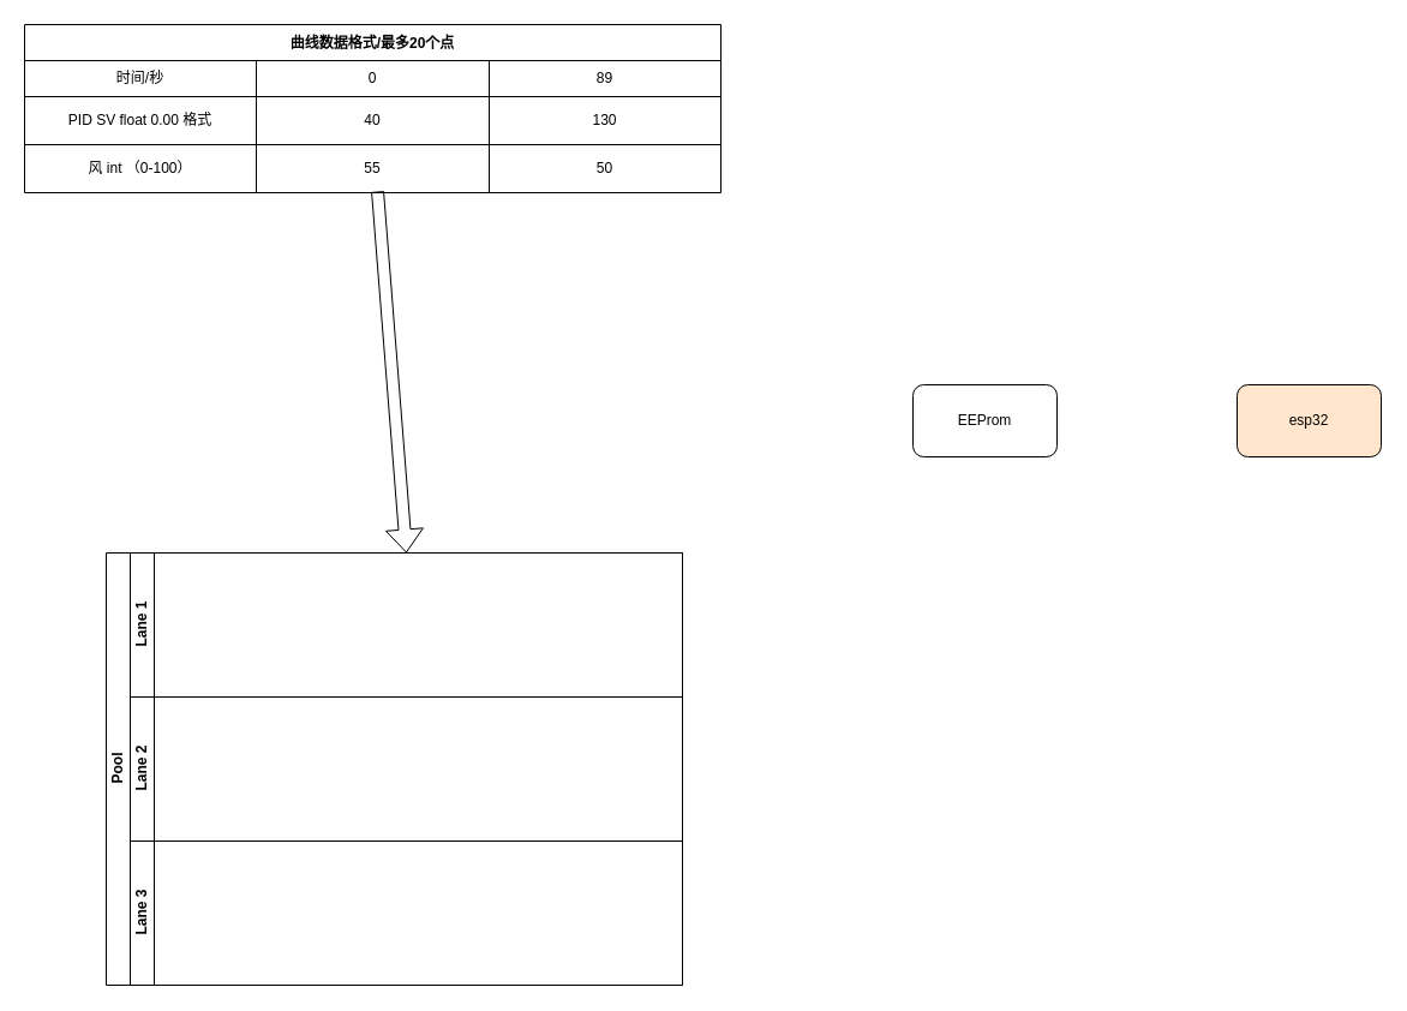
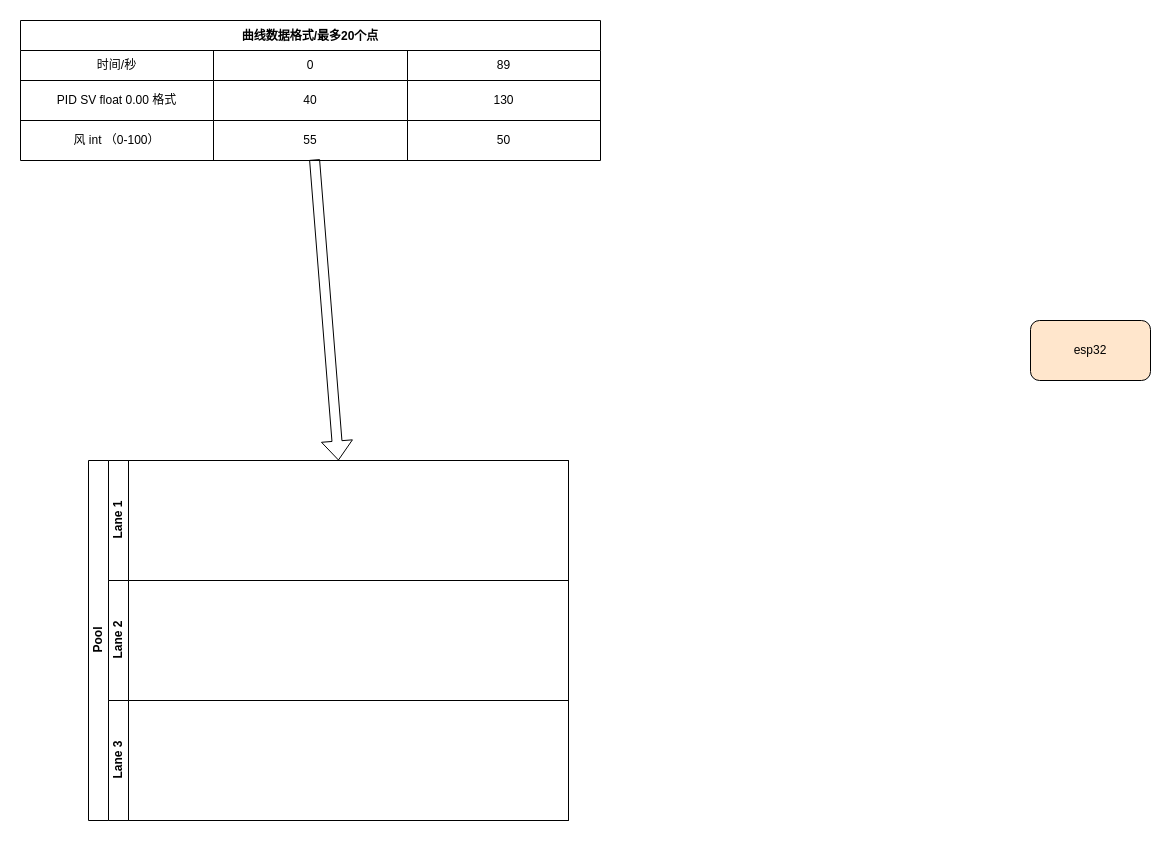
  <mxCell id="0" />
  <mxCell id="1" parent="0" />
  <mxCell id="2" value="esp32" style="rounded=1;whiteSpace=wrap;html=1;fillColor=#ffe6cc;" vertex="1" parent="1"><mxGeometry x="1030" y="320" width="120" height="60" as="geometry" /></mxCell>
- <mxCell id="3" value="EEProm" style="rounded=1;whiteSpace=wrap;html=1;" vertex="1" parent="1"><mxGeometry x="760" y="320" width="120" height="60" as="geometry" /></mxCell>
  <mxCell id="4" value="曲线数据格式/最多20个点" style="shape=table;startSize=30;container=1;collapsible=0;childLayout=tableLayout;fontStyle=1;align=center;" vertex="1" parent="1"><mxGeometry x="20" y="20" width="580" height="140" as="geometry" /></mxCell>
  <mxCell id="5" value="" style="shape=tableRow;horizontal=0;startSize=0;swimlaneHead=0;swimlaneBody=0;top=0;left=0;bottom=0;right=0;collapsible=0;dropTarget=0;fillColor=none;points=[[0,0.5],[1,0.5]];portConstraint=eastwest;" vertex="1" parent="4"><mxGeometry y="30" width="580" height="30" as="geometry" /></mxCell>
  <mxCell id="6" value="时间/秒" style="shape=partialRectangle;html=1;whiteSpace=wrap;connectable=0;fillColor=none;top=0;left=0;bottom=0;right=0;overflow=hidden;" vertex="1" parent="5"><mxGeometry width="193" height="30" as="geometry"><mxRectangle width="193" height="30" as="alternateBounds" /></mxGeometry></mxCell>
  <mxCell id="7" value="0" style="shape=partialRectangle;html=1;whiteSpace=wrap;connectable=0;fillColor=none;top=0;left=0;bottom=0;right=0;overflow=hidden;" vertex="1" parent="5"><mxGeometry x="193" width="194" height="30" as="geometry"><mxRectangle width="194" height="30" as="alternateBounds" /></mxGeometry></mxCell>
  <mxCell id="8" value="89" style="shape=partialRectangle;html=1;whiteSpace=wrap;connectable=0;fillColor=none;top=0;left=0;bottom=0;right=0;overflow=hidden;" vertex="1" parent="5"><mxGeometry x="387" width="193" height="30" as="geometry"><mxRectangle width="193" height="30" as="alternateBounds" /></mxGeometry></mxCell>
  <mxCell id="9" value="" style="shape=tableRow;horizontal=0;startSize=0;swimlaneHead=0;swimlaneBody=0;top=0;left=0;bottom=0;right=0;collapsible=0;dropTarget=0;fillColor=none;points=[[0,0.5],[1,0.5]];portConstraint=eastwest;" vertex="1" parent="4"><mxGeometry y="60" width="580" height="40" as="geometry" /></mxCell>
  <mxCell id="10" value="PID SV float 0.00 格式" style="shape=partialRectangle;html=1;whiteSpace=wrap;connectable=0;fillColor=none;top=0;left=0;bottom=0;right=0;overflow=hidden;" vertex="1" parent="9"><mxGeometry width="193" height="40" as="geometry"><mxRectangle width="193" height="40" as="alternateBounds" /></mxGeometry></mxCell>
  <mxCell id="11" value="40" style="shape=partialRectangle;html=1;whiteSpace=wrap;connectable=0;fillColor=none;top=0;left=0;bottom=0;right=0;overflow=hidden;" vertex="1" parent="9"><mxGeometry x="193" width="194" height="40" as="geometry"><mxRectangle width="194" height="40" as="alternateBounds" /></mxGeometry></mxCell>
  <mxCell id="12" value="130" style="shape=partialRectangle;html=1;whiteSpace=wrap;connectable=0;fillColor=none;top=0;left=0;bottom=0;right=0;overflow=hidden;" vertex="1" parent="9"><mxGeometry x="387" width="193" height="40" as="geometry"><mxRectangle width="193" height="40" as="alternateBounds" /></mxGeometry></mxCell>
  <mxCell id="13" value="" style="shape=tableRow;horizontal=0;startSize=0;swimlaneHead=0;swimlaneBody=0;top=0;left=0;bottom=0;right=0;collapsible=0;dropTarget=0;fillColor=none;points=[[0,0.5],[1,0.5]];portConstraint=eastwest;" vertex="1" parent="4"><mxGeometry y="100" width="580" height="40" as="geometry" /></mxCell>
  <mxCell id="14" value="风 int （0-100）" style="shape=partialRectangle;html=1;whiteSpace=wrap;connectable=0;fillColor=none;top=0;left=0;bottom=0;right=0;overflow=hidden;" vertex="1" parent="13"><mxGeometry width="193" height="40" as="geometry"><mxRectangle width="193" height="40" as="alternateBounds" /></mxGeometry></mxCell>
  <mxCell id="15" value="55" style="shape=partialRectangle;html=1;whiteSpace=wrap;connectable=0;fillColor=none;top=0;left=0;bottom=0;right=0;overflow=hidden;" vertex="1" parent="13"><mxGeometry x="193" width="194" height="40" as="geometry"><mxRectangle width="194" height="40" as="alternateBounds" /></mxGeometry></mxCell>
  <mxCell id="16" value="50" style="shape=partialRectangle;html=1;whiteSpace=wrap;connectable=0;fillColor=none;top=0;left=0;bottom=0;right=0;overflow=hidden;" vertex="1" parent="13"><mxGeometry x="387" width="193" height="40" as="geometry"><mxRectangle width="193" height="40" as="alternateBounds" /></mxGeometry></mxCell>
  <mxCell id="17" value="Pool" style="swimlane;childLayout=stackLayout;resizeParent=1;resizeParentMax=0;horizontal=0;startSize=20;horizontalStack=0;html=1;" vertex="1" parent="1"><mxGeometry x="88" y="460" width="480" height="360" as="geometry" /></mxCell>
  <mxCell id="18" value="Lane 1" style="swimlane;startSize=20;horizontal=0;html=1;" vertex="1" parent="17"><mxGeometry x="20" width="460" height="120" as="geometry" /></mxCell>
  <mxCell id="19" value="Lane 2" style="swimlane;startSize=20;horizontal=0;html=1;" vertex="1" parent="17"><mxGeometry x="20" y="120" width="460" height="120" as="geometry" /></mxCell>
  <mxCell id="20" value="Lane 3" style="swimlane;startSize=20;horizontal=0;html=1;" vertex="1" parent="17"><mxGeometry x="20" y="240" width="460" height="120" as="geometry" /></mxCell>
  <mxCell id="21" value="" style="shape=flexArrow;endArrow=classic;html=1;entryX=0.5;entryY=0;entryDx=0;entryDy=0;exitX=0.507;exitY=0.975;exitDx=0;exitDy=0;exitPerimeter=0;" edge="1" parent="1" source="13" target="18"><mxGeometry width="50" height="50" relative="1" as="geometry"><mxPoint x="328" y="210" as="sourcePoint" /><mxPoint x="988" y="240" as="targetPoint" /></mxGeometry></mxCell>
